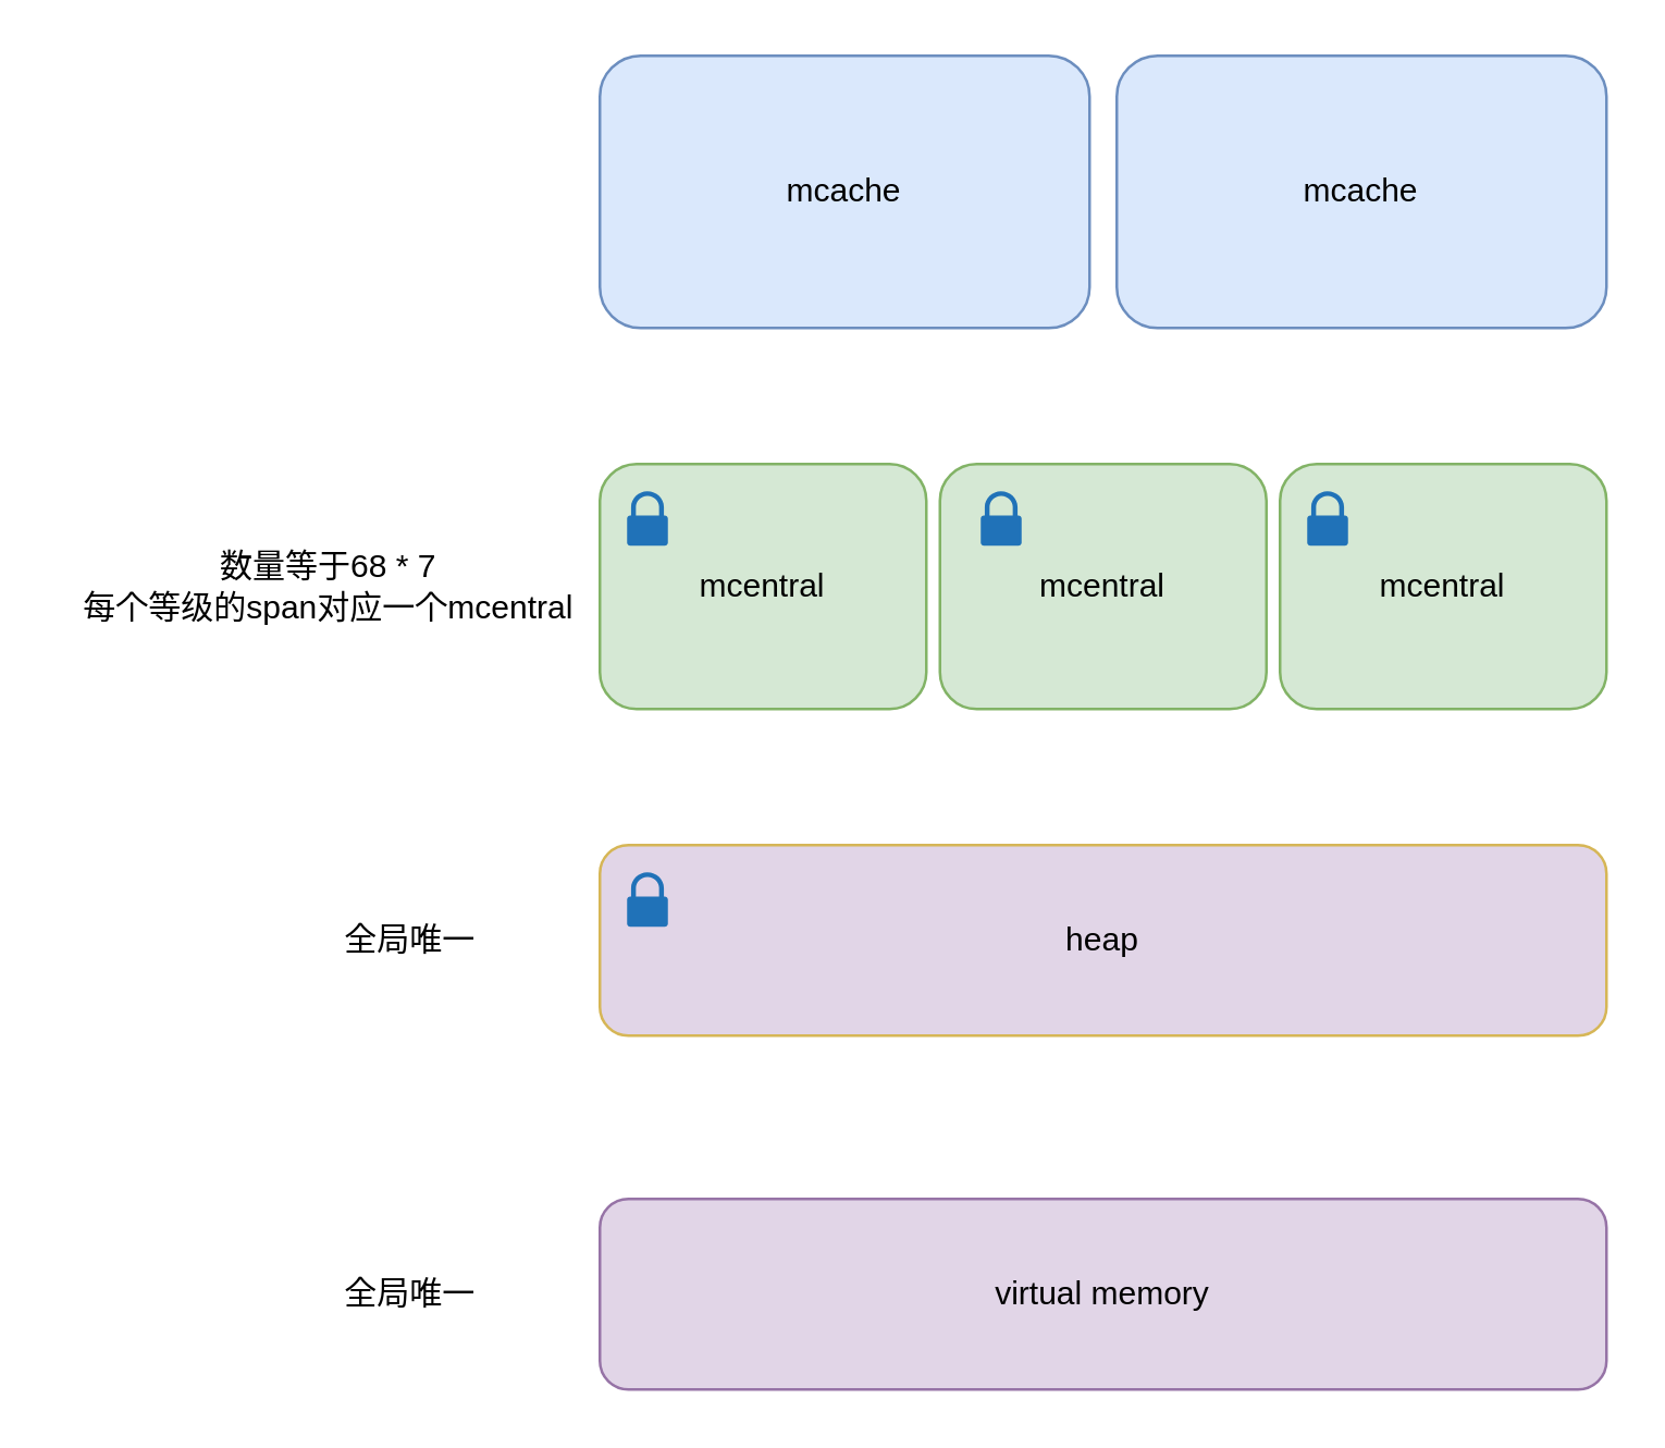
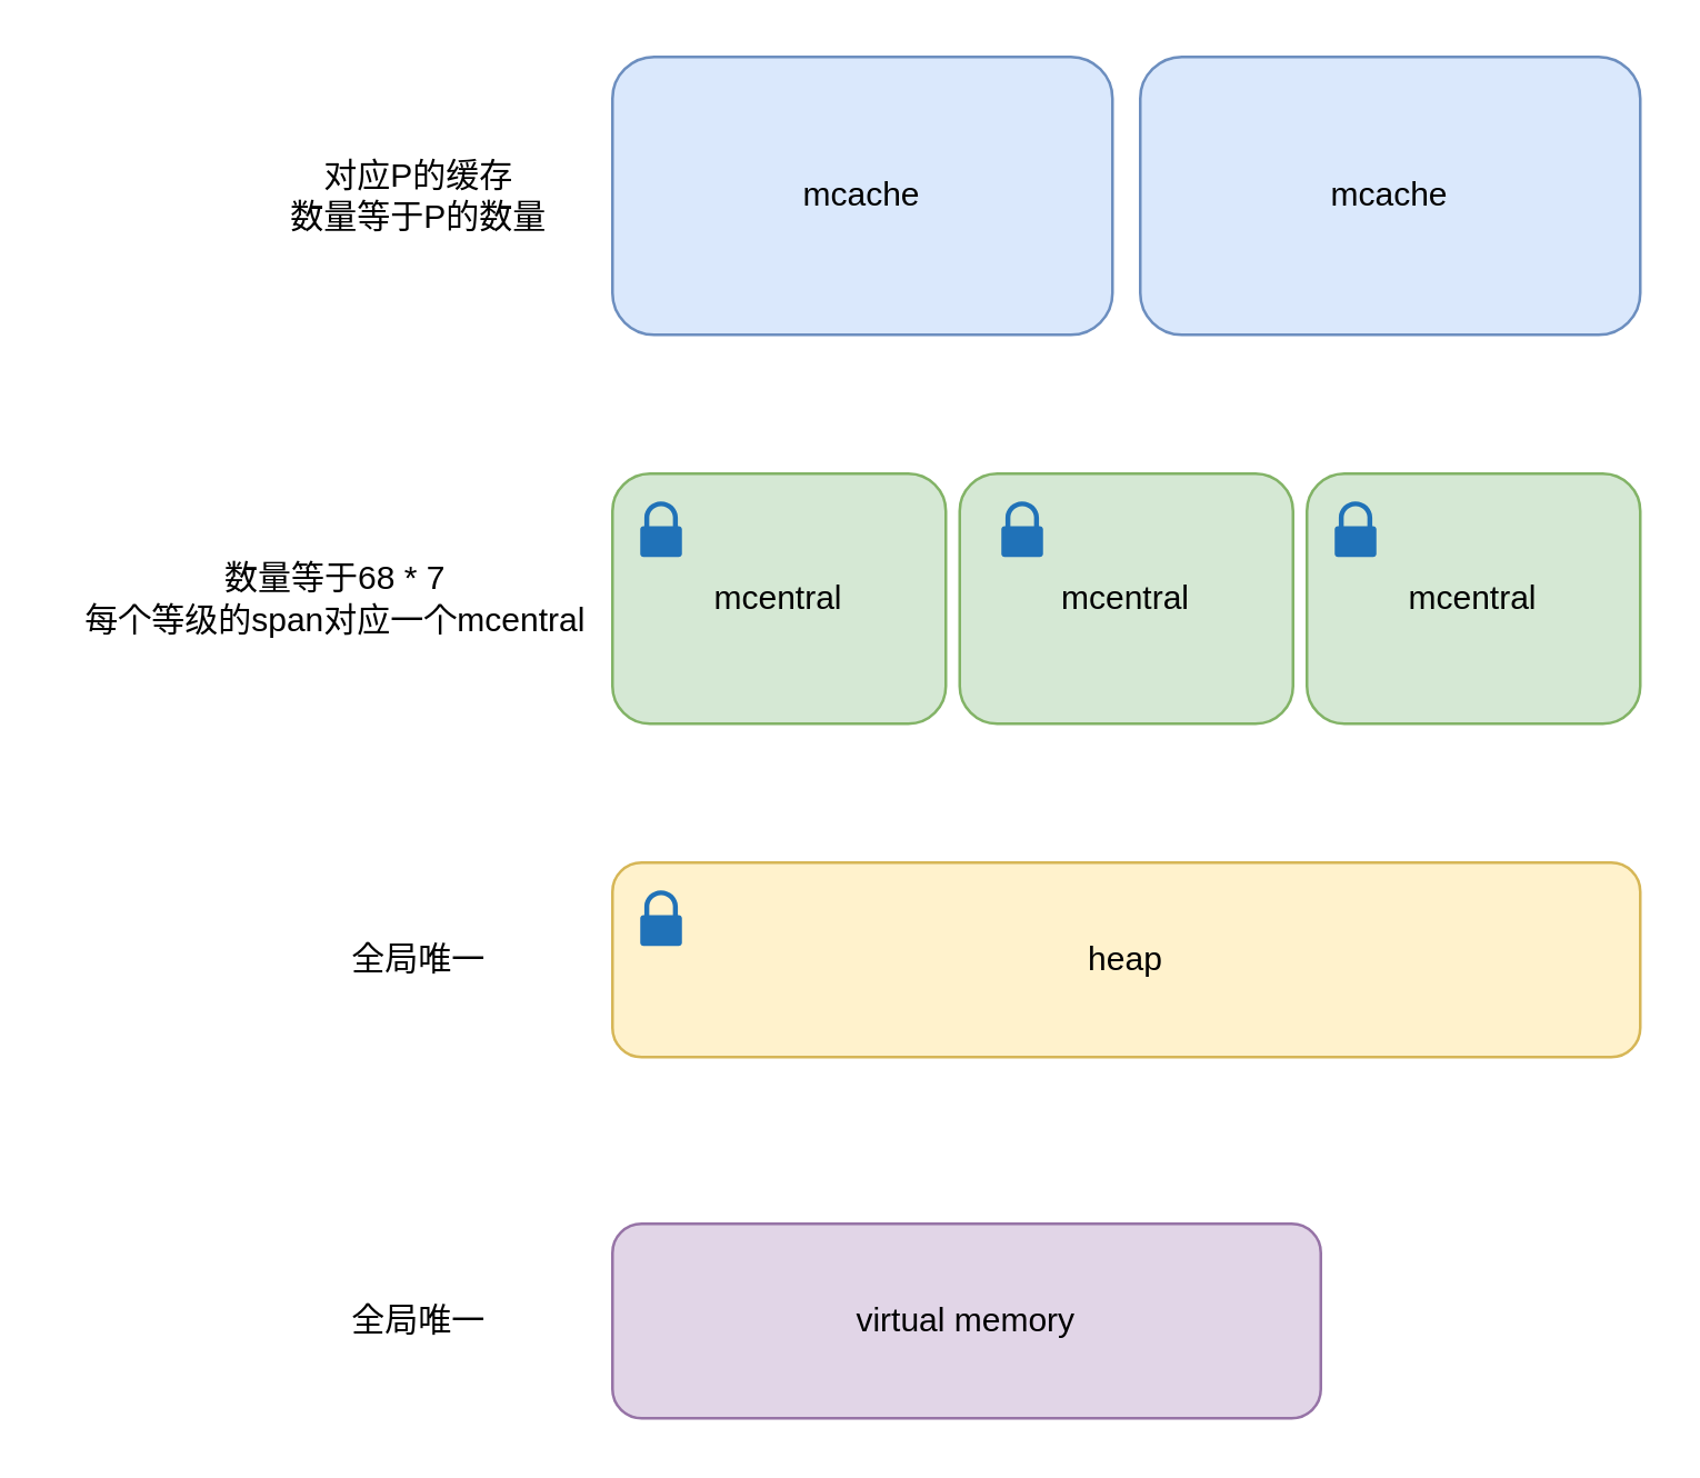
  <mxCell id="0" />
  <mxCell id="1" parent="0" />
- <mxCell id="2" value="virtual memory" style="rounded=1;whiteSpace=wrap;html=1;fillColor=#e1d5e7;strokeColor=#9673a6;" vertex="1" parent="1"><mxGeometry x="220" y="440" width="370" height="70" as="geometry" /></mxCell>
- <mxCell id="3" value="heap" style="rounded=1;whiteSpace=wrap;html=1;fillColor=#e1d5e7;strokeColor=#d6b656;" vertex="1" parent="1"><mxGeometry x="220" y="310" width="370" height="70" as="geometry" /></mxCell>
+ <mxCell id="2" value="virtual memory" style="rounded=1;whiteSpace=wrap;html=1;fillColor=#e1d5e7;strokeColor=#9673a6;" vertex="1" parent="1"><mxGeometry x="220" y="440" width="255" height="70" as="geometry" /></mxCell>
+ <mxCell id="3" value="heap" style="rounded=1;whiteSpace=wrap;html=1;fillColor=#fff2cc;strokeColor=#d6b656;" vertex="1" parent="1"><mxGeometry x="220" y="310" width="370" height="70" as="geometry" /></mxCell>
  <mxCell id="4" value="mcentral" style="rounded=1;whiteSpace=wrap;html=1;fillColor=#d5e8d4;strokeColor=#82b366;" vertex="1" parent="1"><mxGeometry x="220" y="170" width="120" height="90" as="geometry" /></mxCell>
  <mxCell id="5" value="mcentral" style="rounded=1;whiteSpace=wrap;html=1;fillColor=#d5e8d4;strokeColor=#82b366;" vertex="1" parent="1"><mxGeometry x="470" y="170" width="120" height="90" as="geometry" /></mxCell>
  <mxCell id="6" value="mcentral" style="rounded=1;whiteSpace=wrap;html=1;fillColor=#d5e8d4;strokeColor=#82b366;" vertex="1" parent="1"><mxGeometry x="345" y="170" width="120" height="90" as="geometry" /></mxCell>
  <mxCell id="7" value="mcache" style="rounded=1;whiteSpace=wrap;html=1;fillColor=#dae8fc;strokeColor=#6c8ebf;" vertex="1" parent="1"><mxGeometry x="220" y="20" width="180" height="100" as="geometry" /></mxCell>
  <mxCell id="8" value="mcache" style="rounded=1;whiteSpace=wrap;html=1;fillColor=#dae8fc;strokeColor=#6c8ebf;" vertex="1" parent="1"><mxGeometry x="410" y="20" width="180" height="100" as="geometry" /></mxCell>
+ <mxCell id="9" value="&lt;div&gt;对应P的缓存&lt;/div&gt;数量等于P的数量" style="text;html=1;align=center;verticalAlign=middle;resizable=0;points=[];autosize=1;strokeColor=none;fillColor=none;" vertex="1" parent="1"><mxGeometry x="90" y="50" width="120" height="40" as="geometry" /></mxCell>
  <mxCell id="10" value="数量等于68 * 7&lt;div&gt;每个等级的span对应一个mcentral&lt;/div&gt;" style="text;html=1;align=center;verticalAlign=middle;resizable=0;points=[];autosize=1;strokeColor=none;fillColor=none;" vertex="1" parent="1"><mxGeometry x="20" y="195" width="200" height="40" as="geometry" /></mxCell>
  <mxCell id="11" value="全局唯一" style="text;html=1;align=center;verticalAlign=middle;resizable=0;points=[];autosize=1;strokeColor=none;fillColor=none;" vertex="1" parent="1"><mxGeometry x="115" y="330" width="70" height="30" as="geometry" /></mxCell>
  <mxCell id="12" value="全局唯一" style="text;html=1;align=center;verticalAlign=middle;resizable=0;points=[];autosize=1;strokeColor=none;fillColor=none;" vertex="1" parent="1"><mxGeometry x="115" y="460" width="70" height="30" as="geometry" /></mxCell>
  <mxCell id="13" value="" style="sketch=0;pointerEvents=1;shadow=0;dashed=0;html=1;strokeColor=none;labelPosition=center;verticalLabelPosition=bottom;verticalAlign=top;outlineConnect=0;align=center;shape=mxgraph.office.security.lock_protected;fillColor=#2072B8;" vertex="1" parent="1"><mxGeometry x="230" y="180" width="15" height="20" as="geometry" /></mxCell>
  <mxCell id="14" value="" style="sketch=0;pointerEvents=1;shadow=0;dashed=0;html=1;strokeColor=none;labelPosition=center;verticalLabelPosition=bottom;verticalAlign=top;outlineConnect=0;align=center;shape=mxgraph.office.security.lock_protected;fillColor=#2072B8;" vertex="1" parent="1"><mxGeometry x="360" y="180" width="15" height="20" as="geometry" /></mxCell>
  <mxCell id="15" value="" style="sketch=0;pointerEvents=1;shadow=0;dashed=0;html=1;strokeColor=none;labelPosition=center;verticalLabelPosition=bottom;verticalAlign=top;outlineConnect=0;align=center;shape=mxgraph.office.security.lock_protected;fillColor=#2072B8;" vertex="1" parent="1"><mxGeometry x="480" y="180" width="15" height="20" as="geometry" /></mxCell>
  <mxCell id="16" value="" style="sketch=0;pointerEvents=1;shadow=0;dashed=0;html=1;strokeColor=none;labelPosition=center;verticalLabelPosition=bottom;verticalAlign=top;outlineConnect=0;align=center;shape=mxgraph.office.security.lock_protected;fillColor=#2072B8;" vertex="1" parent="1"><mxGeometry x="230" y="320" width="15" height="20" as="geometry" /></mxCell>
